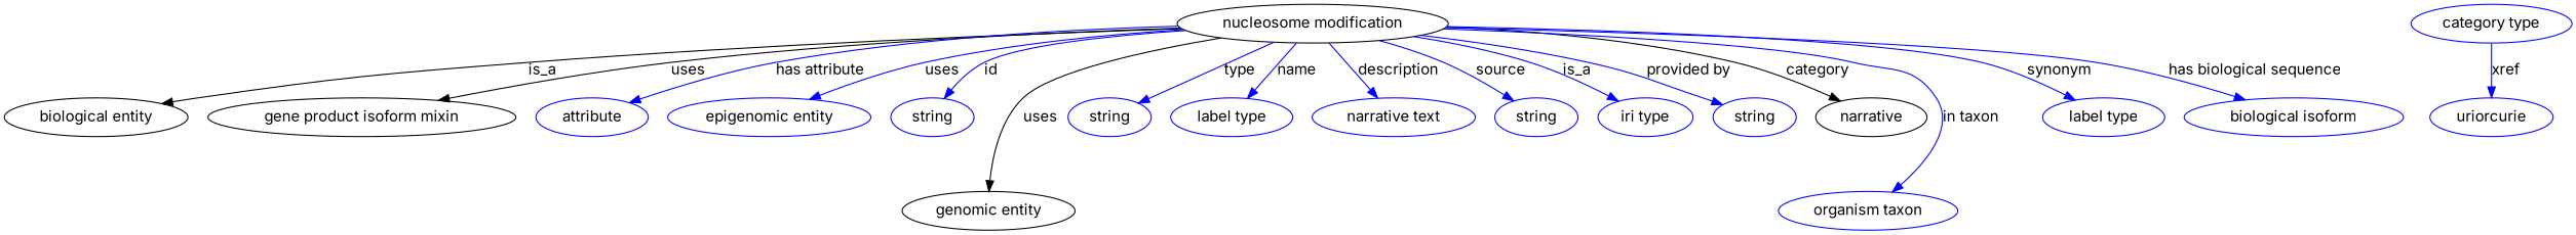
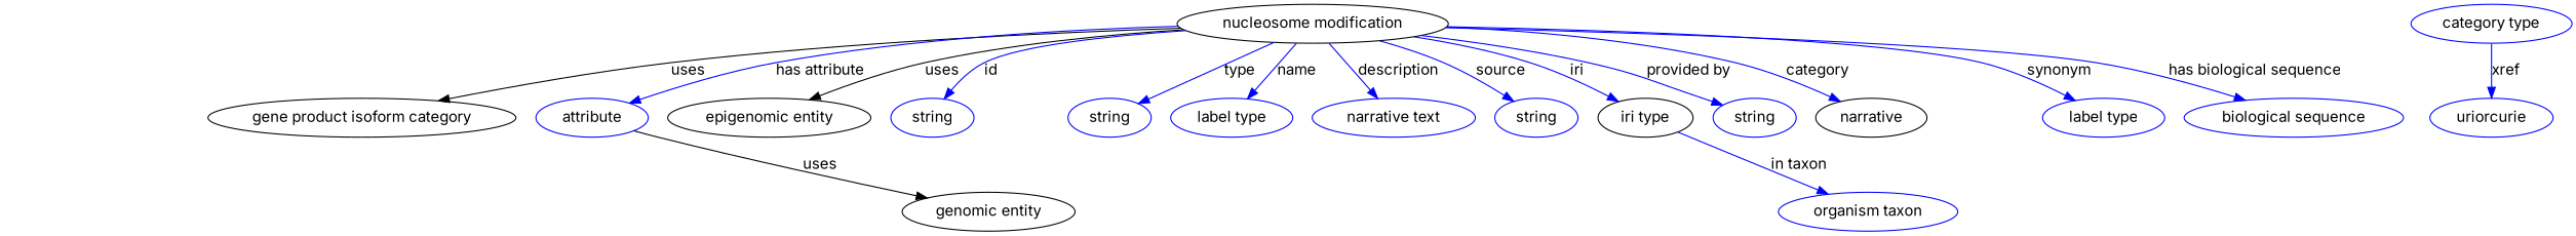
  digraph {
    fontname=Inter
    node [fontname=Inter color=blue]
    edge [fontname=Inter color=blue style=solid]
    n1 [height=0.5 label="nucleosome modification" width=3.4844 color=""]
-   "biological entity" [height=0.5 width=2.3651 color=""]
-   "gene product isoform mixin" [height=0.5 width=3.8635 color=""]
+   "gene product isoform mixin" [height=0.5 width=3.8635 label="gene product isoform category" color=""]
    "genomic entity" [height=0.5 width=2.2206 color=""]
-   "epigenomic entity" [height=0.5 width=2.6178]
+   "epigenomic entity" [height=0.5 width=2.6178 color=""]
    n6 [height=0.5 label=string width=1.0652]
-   n7 [height=0.5 label="iri type" width=1.2277]
+   n7 [color=black height=0.5 label="iri type" width=1.2277]
    n8 [height=0.5 label=string width=1.0652]
    n9 [height=0.5 label="label type" width=1.5707]
    n10 [height=0.5 label="narrative text" width=2.0943]
    n11 [height=0.5 label=string width=1.0652]
    n12 [height=0.5 label=attribute width=1.4443]
    n13 [height=0.5 label=string width=1.0652]
    n14 [height=0.5 label=narrative width=1.4263 color=""]
    n15 [height=0.5 label="organism taxon" width=2.3109]
    n16 [height=0.5 label="label type" width=1.5707]
-   n17 [height=0.5 label="biological isoform" width=2.8164]
+   n17 [height=0.5 label="biological sequence" width=2.8164]
    n18 [height=0.5 label=uriorcurie width=1.5887]
    n19 [height=0.5 label="category type" width=2.0762]
-   n1 -> "biological entity" [label=is_a color="" style=""]
    n1 -> "gene product isoform mixin" [label=uses color="" style=""]
-   n1 -> "genomic entity" [label=uses color="" style=""]
-   n1 -> "epigenomic entity" [label=uses style=""]
+   n12 -> "genomic entity" [label=uses color="" style=""]
+   n1 -> "epigenomic entity" [label=uses color="" style=""]
    n1 -> n6 [label=id]
-   n1 -> n7 [label=is_a]
+   n1 -> n7 [label=iri]
    n1 -> n8 [label=type]
    n1 -> n9 [label=name]
    n1 -> n10 [label=description]
    n1 -> n11 [label=source]
    n1 -> n12 [label="has attribute"]
    n1 -> n13 [label="provided by"]
-   n1 -> n14 [color=black label=category]
-   n1 -> n15 [label="in taxon"]
+   n1 -> n14 [label=category]
+   n7 -> n15 [label="in taxon"]
    n1 -> n16 [label=synonym]
    n1 -> n17 [label="has biological sequence"]
    n19 -> n18 [label=xref]
  }
